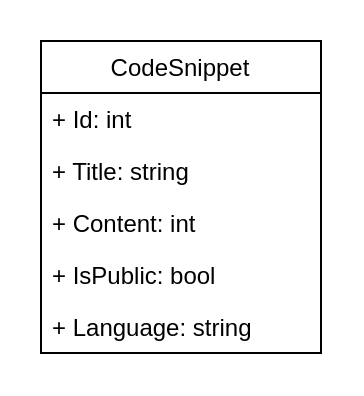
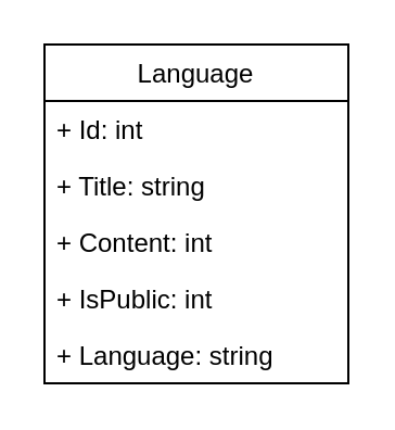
  <mxCell id="0" />
  <mxCell id="1" parent="0" />
- <mxCell id="2" value="CodeSnippet" style="swimlane;fontStyle=0;childLayout=stackLayout;horizontal=1;startSize=26;fillColor=none;horizontalStack=0;resizeParent=1;resizeParentMax=0;resizeLast=0;collapsible=1;marginBottom=0;" parent="1" vertex="1"><mxGeometry x="20" y="20" width="140" height="156" as="geometry" /></mxCell>
+ <mxCell id="2" value="Language" style="swimlane;fontStyle=0;childLayout=stackLayout;horizontal=1;startSize=26;fillColor=none;horizontalStack=0;resizeParent=1;resizeParentMax=0;resizeLast=0;collapsible=1;marginBottom=0;" parent="1" vertex="1"><mxGeometry x="20" y="20" width="140" height="156" as="geometry" /></mxCell>
  <mxCell id="3" value="+ Id: int" style="text;strokeColor=none;fillColor=none;align=left;verticalAlign=top;spacingLeft=4;spacingRight=4;overflow=hidden;rotatable=0;points=[[0,0.5],[1,0.5]];portConstraint=eastwest;" parent="2" vertex="1"><mxGeometry y="26" width="140" height="26" as="geometry" /></mxCell>
  <mxCell id="4" value="+ Title: string" style="text;strokeColor=none;fillColor=none;align=left;verticalAlign=top;spacingLeft=4;spacingRight=4;overflow=hidden;rotatable=0;points=[[0,0.5],[1,0.5]];portConstraint=eastwest;" parent="2" vertex="1"><mxGeometry y="52" width="140" height="26" as="geometry" /></mxCell>
  <mxCell id="5" value="+ Content: int" style="text;strokeColor=none;fillColor=none;align=left;verticalAlign=top;spacingLeft=4;spacingRight=4;overflow=hidden;rotatable=0;points=[[0,0.5],[1,0.5]];portConstraint=eastwest;" parent="2" vertex="1"><mxGeometry y="78" width="140" height="26" as="geometry" /></mxCell>
- <mxCell id="6" value="+ IsPublic: bool" style="text;strokeColor=none;fillColor=none;align=left;verticalAlign=top;spacingLeft=4;spacingRight=4;overflow=hidden;rotatable=0;points=[[0,0.5],[1,0.5]];portConstraint=eastwest;" parent="2" vertex="1"><mxGeometry y="104" width="140" height="26" as="geometry" /></mxCell>
+ <mxCell id="6" value="+ IsPublic: int" style="text;strokeColor=none;fillColor=none;align=left;verticalAlign=top;spacingLeft=4;spacingRight=4;overflow=hidden;rotatable=0;points=[[0,0.5],[1,0.5]];portConstraint=eastwest;" parent="2" vertex="1"><mxGeometry y="104" width="140" height="26" as="geometry" /></mxCell>
  <mxCell id="7" value="+ Language: string" style="text;strokeColor=none;fillColor=none;align=left;verticalAlign=top;spacingLeft=4;spacingRight=4;overflow=hidden;rotatable=0;points=[[0,0.5],[1,0.5]];portConstraint=eastwest;" parent="2" vertex="1"><mxGeometry y="130" width="140" height="26" as="geometry" /></mxCell>
